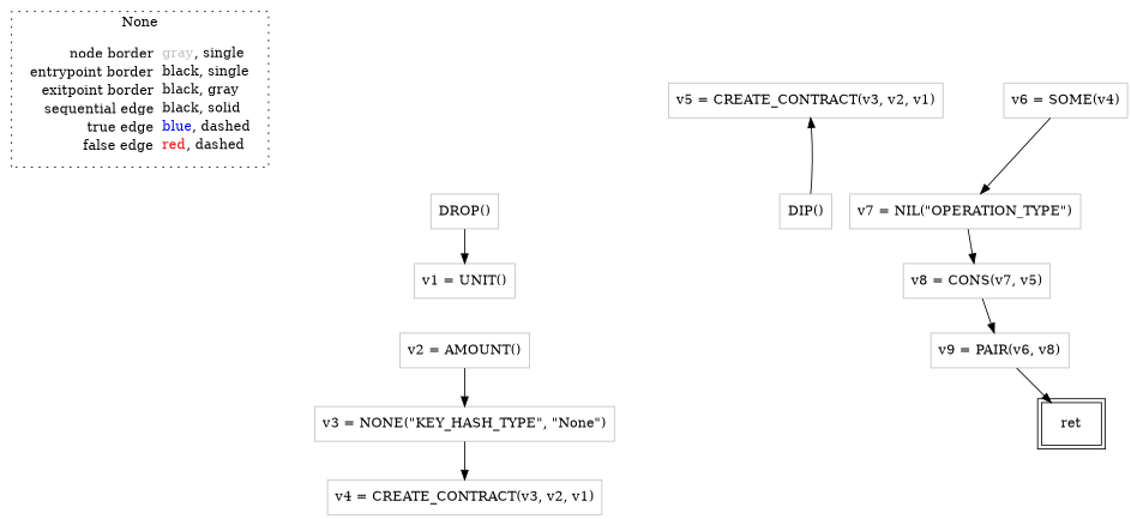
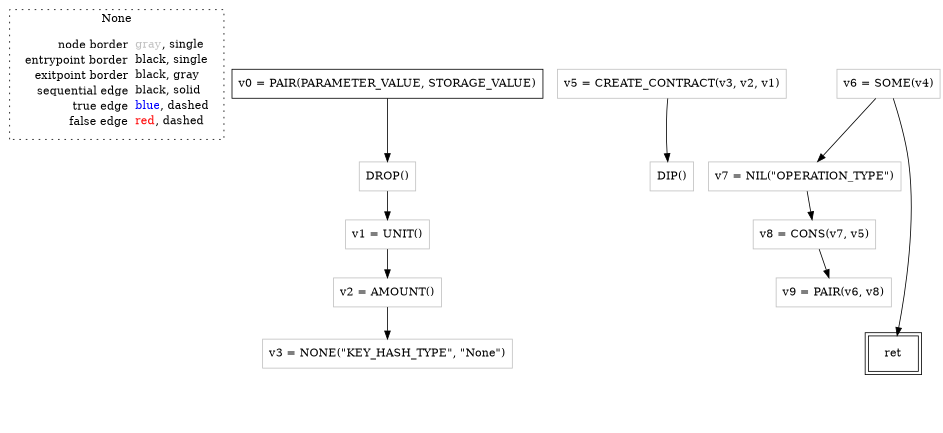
  digraph {
    node [shape=rect color=gray]
    edge [color=black]
    n1 [label=<<table border="0" cellpadding="2" cellspacing="0" cellborder="0"><tr><td align="right">node border&nbsp;</td><td align="left"><font color="gray">gray</font>, single</td></tr><tr><td align="right">entrypoint border&nbsp;</td><td align="left"><font color="black">black</font>, single</td></tr><tr><td align="right">exitpoint border&nbsp;</td><td align="left"><font color="black">black</font>, gray</td></tr><tr><td align="right">sequential edge&nbsp;</td><td align="left"><font color="black">black</font>, solid</td></tr><tr><td align="right">true edge&nbsp;</td><td align="left"><font color="blue">blue</font>, dashed</td></tr><tr><td align="right">false edge&nbsp;</td><td align="left"><font color="red">red</font>, dashed</td></tr></table>> shape=plaintext color=""]
+   n2 [color=black label=<v0 = PAIR(PARAMETER_VALUE, STORAGE_VALUE)>]
    n3 [label=<DROP()>]
    n4 [label=<v1 = UNIT()>]
-   n5 [label=<v4 = CREATE_CONTRACT(v3, v2, v1)>]
    n6 [label=<v5 = CREATE_CONTRACT(v3, v2, v1)>]
    n7 [label=<DIP()>]
    n8 [label=<v7 = NIL(&quot;OPERATION_TYPE&quot;)>]
    n9 [label=<v8 = CONS(v7, v5)>]
    n10 [label=<v9 = PAIR(v6, v8)>]
    n11 [label=<v2 = AMOUNT()>]
    n12 [label=<v6 = SOME(v4)>]
    n13 [color=black label=<ret> peripheries=2]
    n14 [label=<v3 = NONE(&quot;KEY_HASH_TYPE&quot;, &quot;None&quot;)>]
    subgraph cluster_1 {
      label=None
      style=dotted
      n1
    }
+   n2 -> n3
    n3 -> n4
-   n7 -> n6
+   n4 -> n11
+   n6 -> n7
    n8 -> n9
    n9 -> n10
-   n10 -> n13
+   n12 -> n13
    n11 -> n14
    n12 -> n8
-   n14 -> n5
  }
